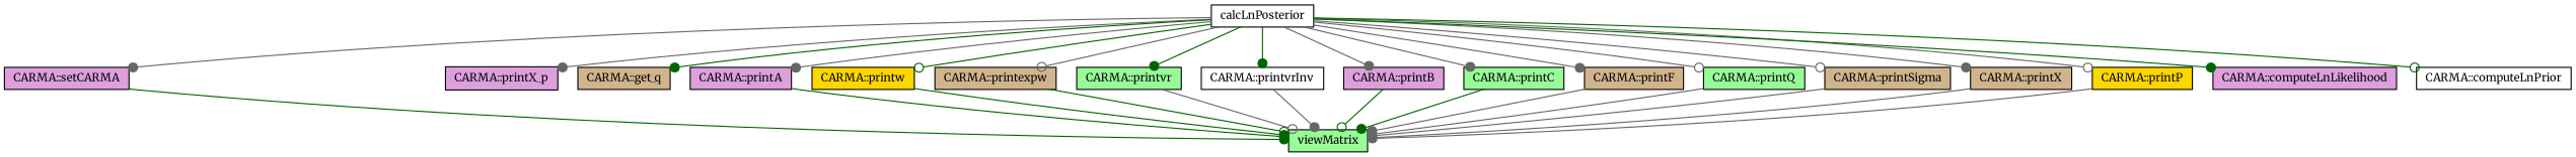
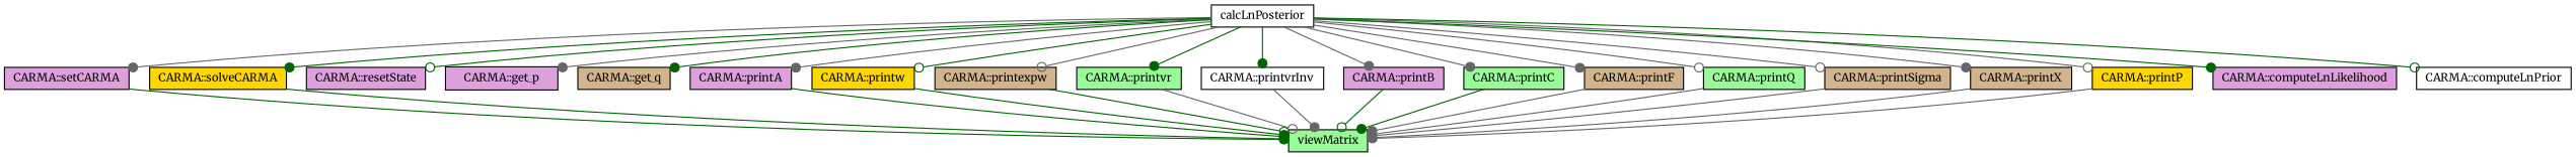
  digraph {
    fontname=Merriweather
    rankdir=TB
    node [color=black fillcolor=plum fontname=Merriweather fontsize=10 shape=record style=filled]
    edge [arrowhead=dot color=gray40 fontname=Merriweather fontsize=10 labelfontname=Helvetica labelfontsize=10 style=solid]
    n1 [fillcolor=white fontcolor=black height=0.2 label=calcLnPosterior width=0.4]
    n2 [height=0.2 label="CARMA::setCARMA" width=0.4]
-   n5 [height=0.2 label="CARMA::printX_p" width=0.4]
+   n3 [fillcolor=gold height=0.2 label="CARMA::solveCARMA" width=0.4]
+   n4 [height=0.2 label="CARMA::resetState" width=0.4]
+   n5 [height=0.2 label="CARMA::get_p" width=0.4]
    n6 [fillcolor=tan height=0.2 label="CARMA::get_q" width=0.4]
    n7 [height=0.2 label="CARMA::printA" width=0.4]
    n8 [fillcolor=gold height=0.2 label="CARMA::printw" width=0.4]
    n9 [fillcolor=tan height=0.2 label="CARMA::printexpw" width=0.4]
    n10 [fillcolor=palegreen height=0.2 label="CARMA::printvr" width=0.4]
    n11 [fillcolor=white height=0.2 label="CARMA::printvrInv" width=0.4]
    n12 [height=0.2 label="CARMA::printB" width=0.4]
    n13 [fillcolor=palegreen height=0.2 label="CARMA::printC" width=0.4]
    n14 [fillcolor=tan height=0.2 label="CARMA::printF" width=0.4]
    n15 [fillcolor=palegreen height=0.2 label="CARMA::printQ" width=0.4]
    n16 [fillcolor=tan height=0.2 label="CARMA::printSigma" width=0.4]
    n17 [fillcolor=tan height=0.2 label="CARMA::printX" width=0.4]
    n18 [fillcolor=gold height=0.2 label="CARMA::printP" width=0.4]
    n19 [height=0.2 label="CARMA::computeLnLikelihood" width=0.4]
    n20 [fillcolor=white height=0.2 label="CARMA::computeLnPrior" width=0.4]
    n21 [fillcolor=palegreen height=0.2 label=viewMatrix width=0.4]
    n1 -> n2
+   n1 -> n3 [color=darkgreen]
+   n1 -> n4 [arrowhead=odot color=darkgreen]
    n1 -> n5
    n1 -> n6 [color=darkgreen]
    n1 -> n7
    n1 -> n8 [arrowhead=odot color=darkgreen]
    n1 -> n9 [arrowhead=odot]
    n1 -> n10 [color=darkgreen]
    n1 -> n11 [color=darkgreen]
    n1 -> n12
    n1 -> n13
    n1 -> n14
    n1 -> n15 [arrowhead=odot]
    n1 -> n16 [arrowhead=odot]
    n1 -> n17
    n1 -> n18 [arrowhead=odot]
    n1 -> n19 [color=darkgreen]
    n1 -> n20 [arrowhead=odot color=darkgreen]
    n2 -> n21 [color=darkgreen]
+   n3 -> n21 [color=darkgreen]
    n7 -> n21 [arrowhead=odot color=darkgreen]
    n8 -> n21 [color=darkgreen]
    n9 -> n21 [arrowhead=odot color=darkgreen]
    n10 -> n21 [arrowhead=odot]
    n11 -> n21
    n12 -> n21 [arrowhead=odot color=darkgreen]
    n13 -> n21 [color=darkgreen]
    n14 -> n21
    n15 -> n21
    n16 -> n21 [arrowhead=odot]
    n17 -> n21
    n18 -> n21
  }
